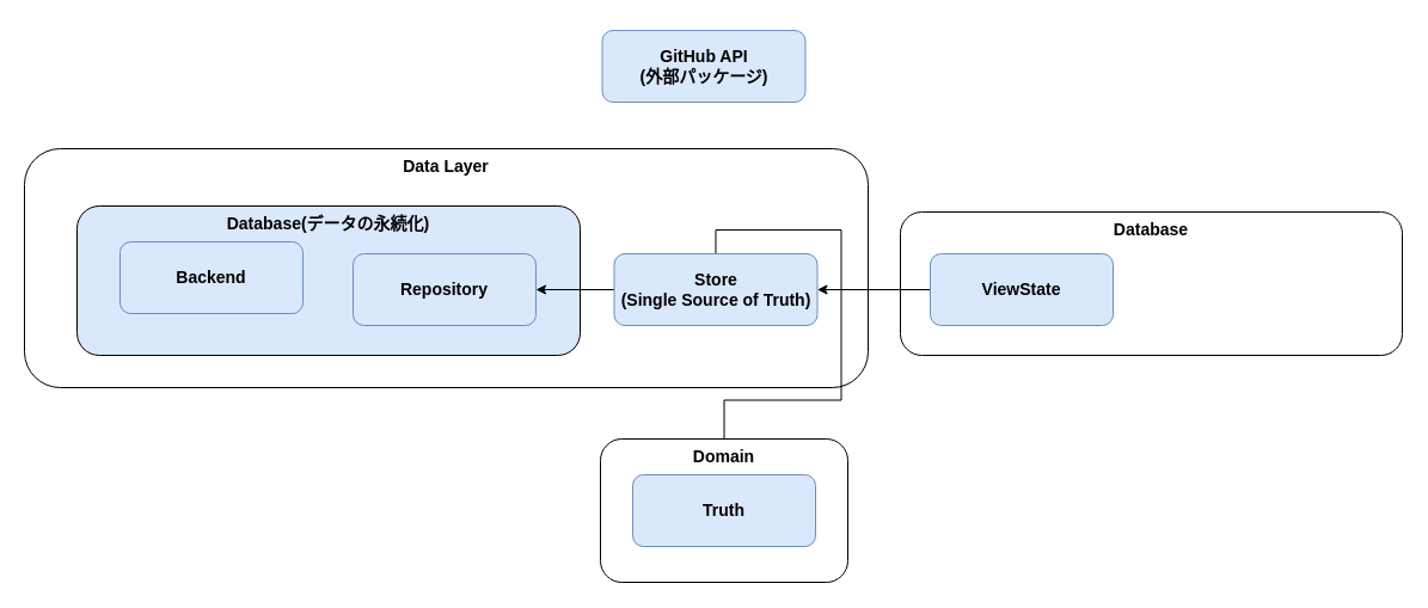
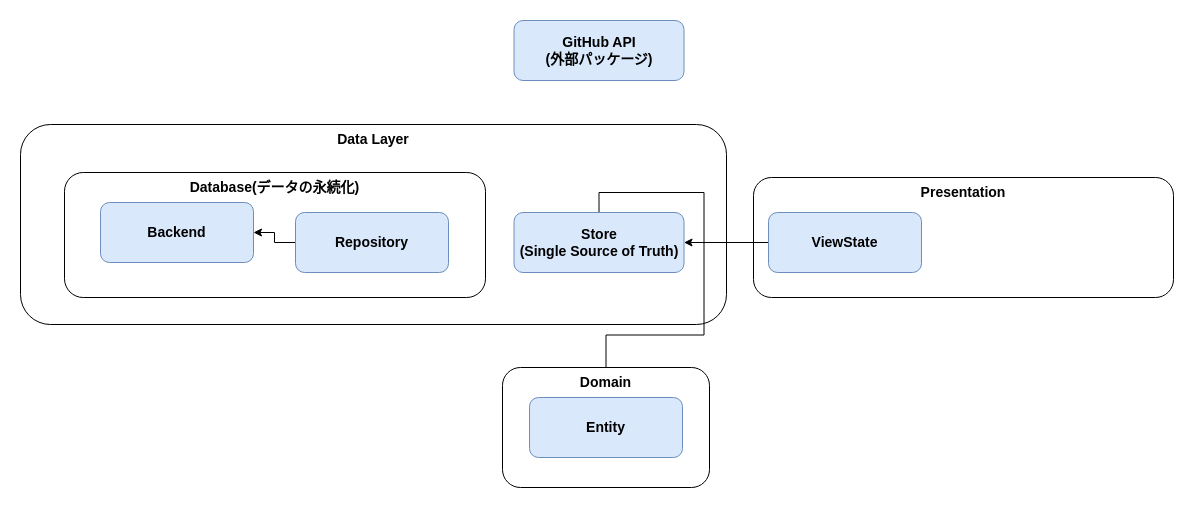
  <mxCell id="0" />
  <mxCell id="1" parent="0" />
  <mxCell id="2" value="Data Layer" style="rounded=1;whiteSpace=wrap;html=1;align=center;verticalAlign=top;fontSize=14;fontStyle=1" parent="1" vertex="1"><mxGeometry x="20" y="124" width="706" height="200" as="geometry" /></mxCell>
- <mxCell id="3" value="Database(データの永続化)" style="rounded=1;whiteSpace=wrap;html=1;align=center;verticalAlign=top;fontSize=14;fontStyle=1;fillColor=#dae8fc;" parent="1" vertex="1"><mxGeometry x="64" y="172" width="421" height="125" as="geometry" /></mxCell>
- <mxCell id="4" value="Database" style="rounded=1;whiteSpace=wrap;html=1;align=center;verticalAlign=top;fontSize=14;fontStyle=1" parent="1" vertex="1"><mxGeometry x="753" y="177" width="420" height="120" as="geometry" /></mxCell>
- <mxCell id="5" value="GitHub API&lt;br&gt;(外部パッケージ)" style="rounded=1;whiteSpace=wrap;html=1;fontSize=14;fontStyle=1;fillColor=#dae8fc;strokeColor=#6c8ebf;" parent="1" vertex="1"><mxGeometry x="503.5" y="25" width="170" height="60" as="geometry" /></mxCell>
+ <mxCell id="3" value="Database(データの永続化)" style="rounded=1;whiteSpace=wrap;html=1;align=center;verticalAlign=top;fontSize=14;fontStyle=1" parent="1" vertex="1"><mxGeometry x="64" y="172" width="421" height="125" as="geometry" /></mxCell>
+ <mxCell id="4" value="Presentation" style="rounded=1;whiteSpace=wrap;html=1;align=center;verticalAlign=top;fontSize=14;fontStyle=1" parent="1" vertex="1"><mxGeometry x="753" y="177" width="420" height="120" as="geometry" /></mxCell>
+ <mxCell id="5" value="GitHub API&lt;br&gt;(外部パッケージ)" style="rounded=1;whiteSpace=wrap;html=1;fontSize=14;fontStyle=1;fillColor=#dae8fc;strokeColor=#6c8ebf;" parent="1" vertex="1"><mxGeometry x="513.5" y="20" width="170" height="60" as="geometry" /></mxCell>
  <mxCell id="6" style="edgeStyle=orthogonalEdgeStyle;rounded=0;orthogonalLoop=1;jettySize=auto;html=1;exitX=0;exitY=0.5;exitDx=0;exitDy=0;entryX=1;entryY=0.5;entryDx=0;entryDy=0;" edge="1" parent="1" source="7" target="10"><mxGeometry relative="1" as="geometry" /></mxCell>
- <mxCell id="7" value="ViewState" style="rounded=1;whiteSpace=wrap;html=1;fontSize=14;fontStyle=1;fillColor=#dae8fc;strokeColor=#6c8ebf;" parent="1" vertex="1"><mxGeometry x="778" y="212" width="153" height="60" as="geometry" /></mxCell>
- <mxCell id="8" style="edgeStyle=orthogonalEdgeStyle;rounded=0;orthogonalLoop=1;jettySize=auto;html=1;exitX=0;exitY=0.5;exitDx=0;exitDy=0;" edge="1" parent="1" source="10" target="12"><mxGeometry relative="1" as="geometry" /></mxCell>
+ <mxCell id="7" value="ViewState" style="rounded=1;whiteSpace=wrap;html=1;fontSize=14;fontStyle=1;fillColor=#dae8fc;strokeColor=#6c8ebf;" parent="1" vertex="1"><mxGeometry x="768" y="212" width="153" height="60" as="geometry" /></mxCell>
  <mxCell id="9" style="edgeStyle=orthogonalEdgeStyle;rounded=0;orthogonalLoop=1;jettySize=auto;html=1;exitX=0.5;exitY=0;exitDx=0;exitDy=0;" edge="1" parent="1" source="10" target="16"><mxGeometry relative="1" as="geometry" /></mxCell>
  <mxCell id="10" value="Store&lt;br&gt;(Single Source of Truth)" style="rounded=1;whiteSpace=wrap;html=1;fontSize=14;fontStyle=1;fillColor=#dae8fc;strokeColor=#6c8ebf;" parent="1" vertex="1"><mxGeometry x="513.5" y="212" width="170" height="60" as="geometry" /></mxCell>
+ <mxCell id="11" style="edgeStyle=orthogonalEdgeStyle;rounded=0;orthogonalLoop=1;jettySize=auto;html=1;exitX=0;exitY=0.5;exitDx=0;exitDy=0;" edge="1" parent="1" source="12" target="13"><mxGeometry relative="1" as="geometry" /></mxCell>
  <mxCell id="12" value="Repository" style="rounded=1;whiteSpace=wrap;html=1;fontSize=14;fontStyle=1;fillColor=#dae8fc;strokeColor=#6c8ebf;" parent="1" vertex="1"><mxGeometry x="295" y="212" width="153" height="60" as="geometry" /></mxCell>
  <mxCell id="13" value="Backend" style="rounded=1;whiteSpace=wrap;html=1;fontSize=14;fontStyle=1;fillColor=#dae8fc;strokeColor=#6c8ebf;" parent="1" vertex="1"><mxGeometry x="100" y="202" width="153" height="60" as="geometry" /></mxCell>
  <mxCell id="14" value="" style="group;fontSize=14;fontStyle=1;fillColor=none;strokeColor=none;" parent="1" vertex="1" connectable="0"><mxGeometry x="502" y="367" width="207" height="120" as="geometry" /></mxCell>
  <mxCell id="15" value="Domain" style="rounded=1;whiteSpace=wrap;html=1;align=center;verticalAlign=top;fontSize=14;fontStyle=1" parent="14" vertex="1"><mxGeometry width="207" height="120" as="geometry" /></mxCell>
- <mxCell id="16" value="Truth" style="rounded=1;whiteSpace=wrap;html=1;fontSize=14;fontStyle=1;fillColor=#dae8fc;strokeColor=#6c8ebf;" parent="14" vertex="1"><mxGeometry x="27" y="30" width="153" height="60" as="geometry" /></mxCell>
+ <mxCell id="16" value="Entity" style="rounded=1;whiteSpace=wrap;html=1;fontSize=14;fontStyle=1;fillColor=#dae8fc;strokeColor=#6c8ebf;" parent="14" vertex="1"><mxGeometry x="27" y="30" width="153" height="60" as="geometry" /></mxCell>
